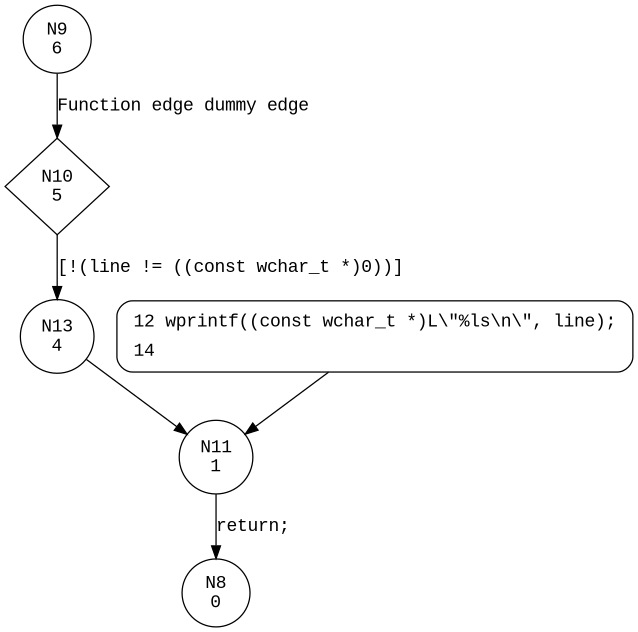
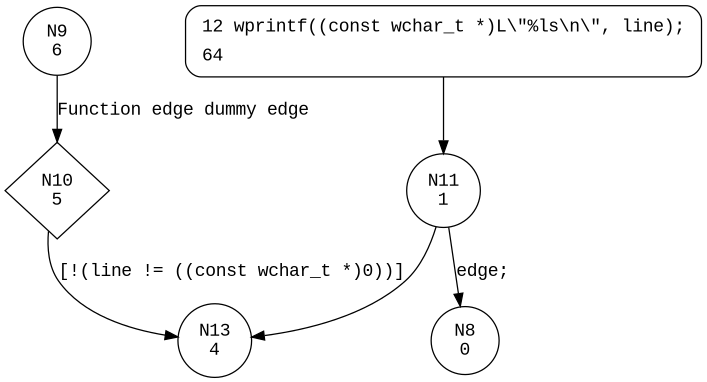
  digraph {
    fontname="Liberation Mono"
    node [fontname="Liberation Mono" shape=circle]
    edge [fontname="Liberation Mono"]
    n1 [label="N9\n6"]
    n2 [label="N10\n5" shape=diamond]
    n3 [label="N13\n4"]
-   n4 [fillcolor=white label=<<table border="0" cellborder="0" cellpadding="3" bgcolor="white"><tr><td align="right">12</td><td align="left">wprintf((const wchar_t *)L\&quot;%ls\\n\&quot;, line);</td></tr><tr><td align="right">14</td><td align="left"></td></tr></table>> penwidth=1 shape=Mrecord style="filled,bold"]
+   n4 [fillcolor=white label=<<table border="0" cellborder="0" cellpadding="3" bgcolor="white"><tr><td align="right">12</td><td align="left">wprintf((const wchar_t *)L\&quot;%ls\\n\&quot;, line);</td></tr><tr><td align="right">64</td><td align="left"></td></tr></table>> penwidth=1 shape=Mrecord style="filled,bold"]
    n5 [label="N11\n1"]
    n6 [label="N8\n0"]
    n1 -> n2 [label="Function edge dummy edge"]
    n2 -> n3 [label="[!(line != ((const wchar_t *)0))]"]
-   n3 -> n5
+   n5 -> n3
    n4 -> n5
-   n5 -> n6 [label="return;"]
+   n5 -> n6 [label="edge;"]
  }
